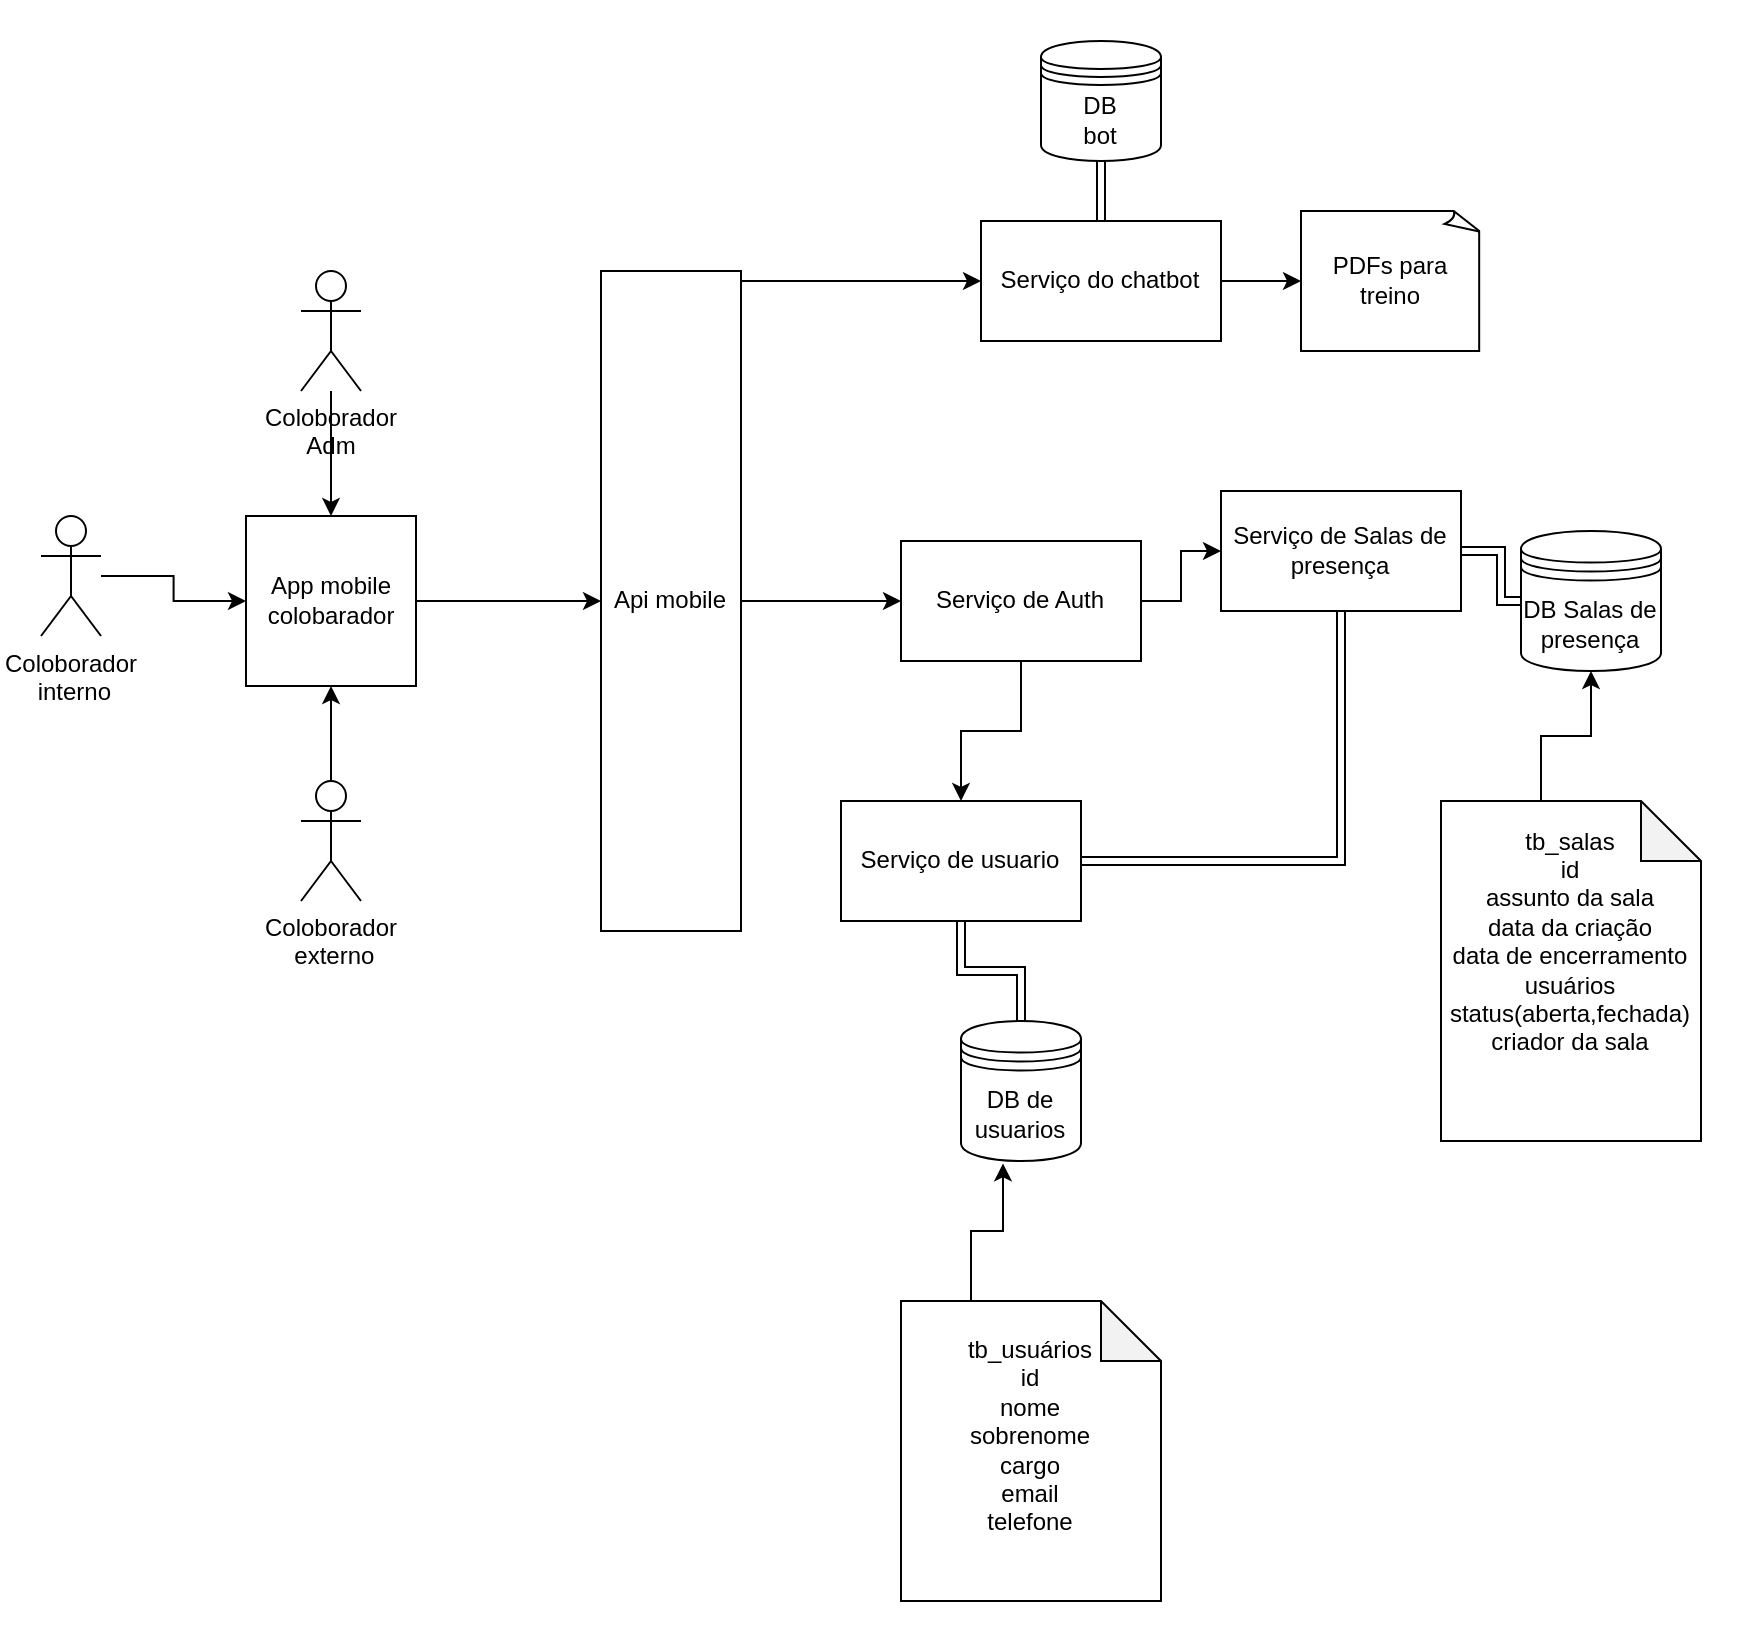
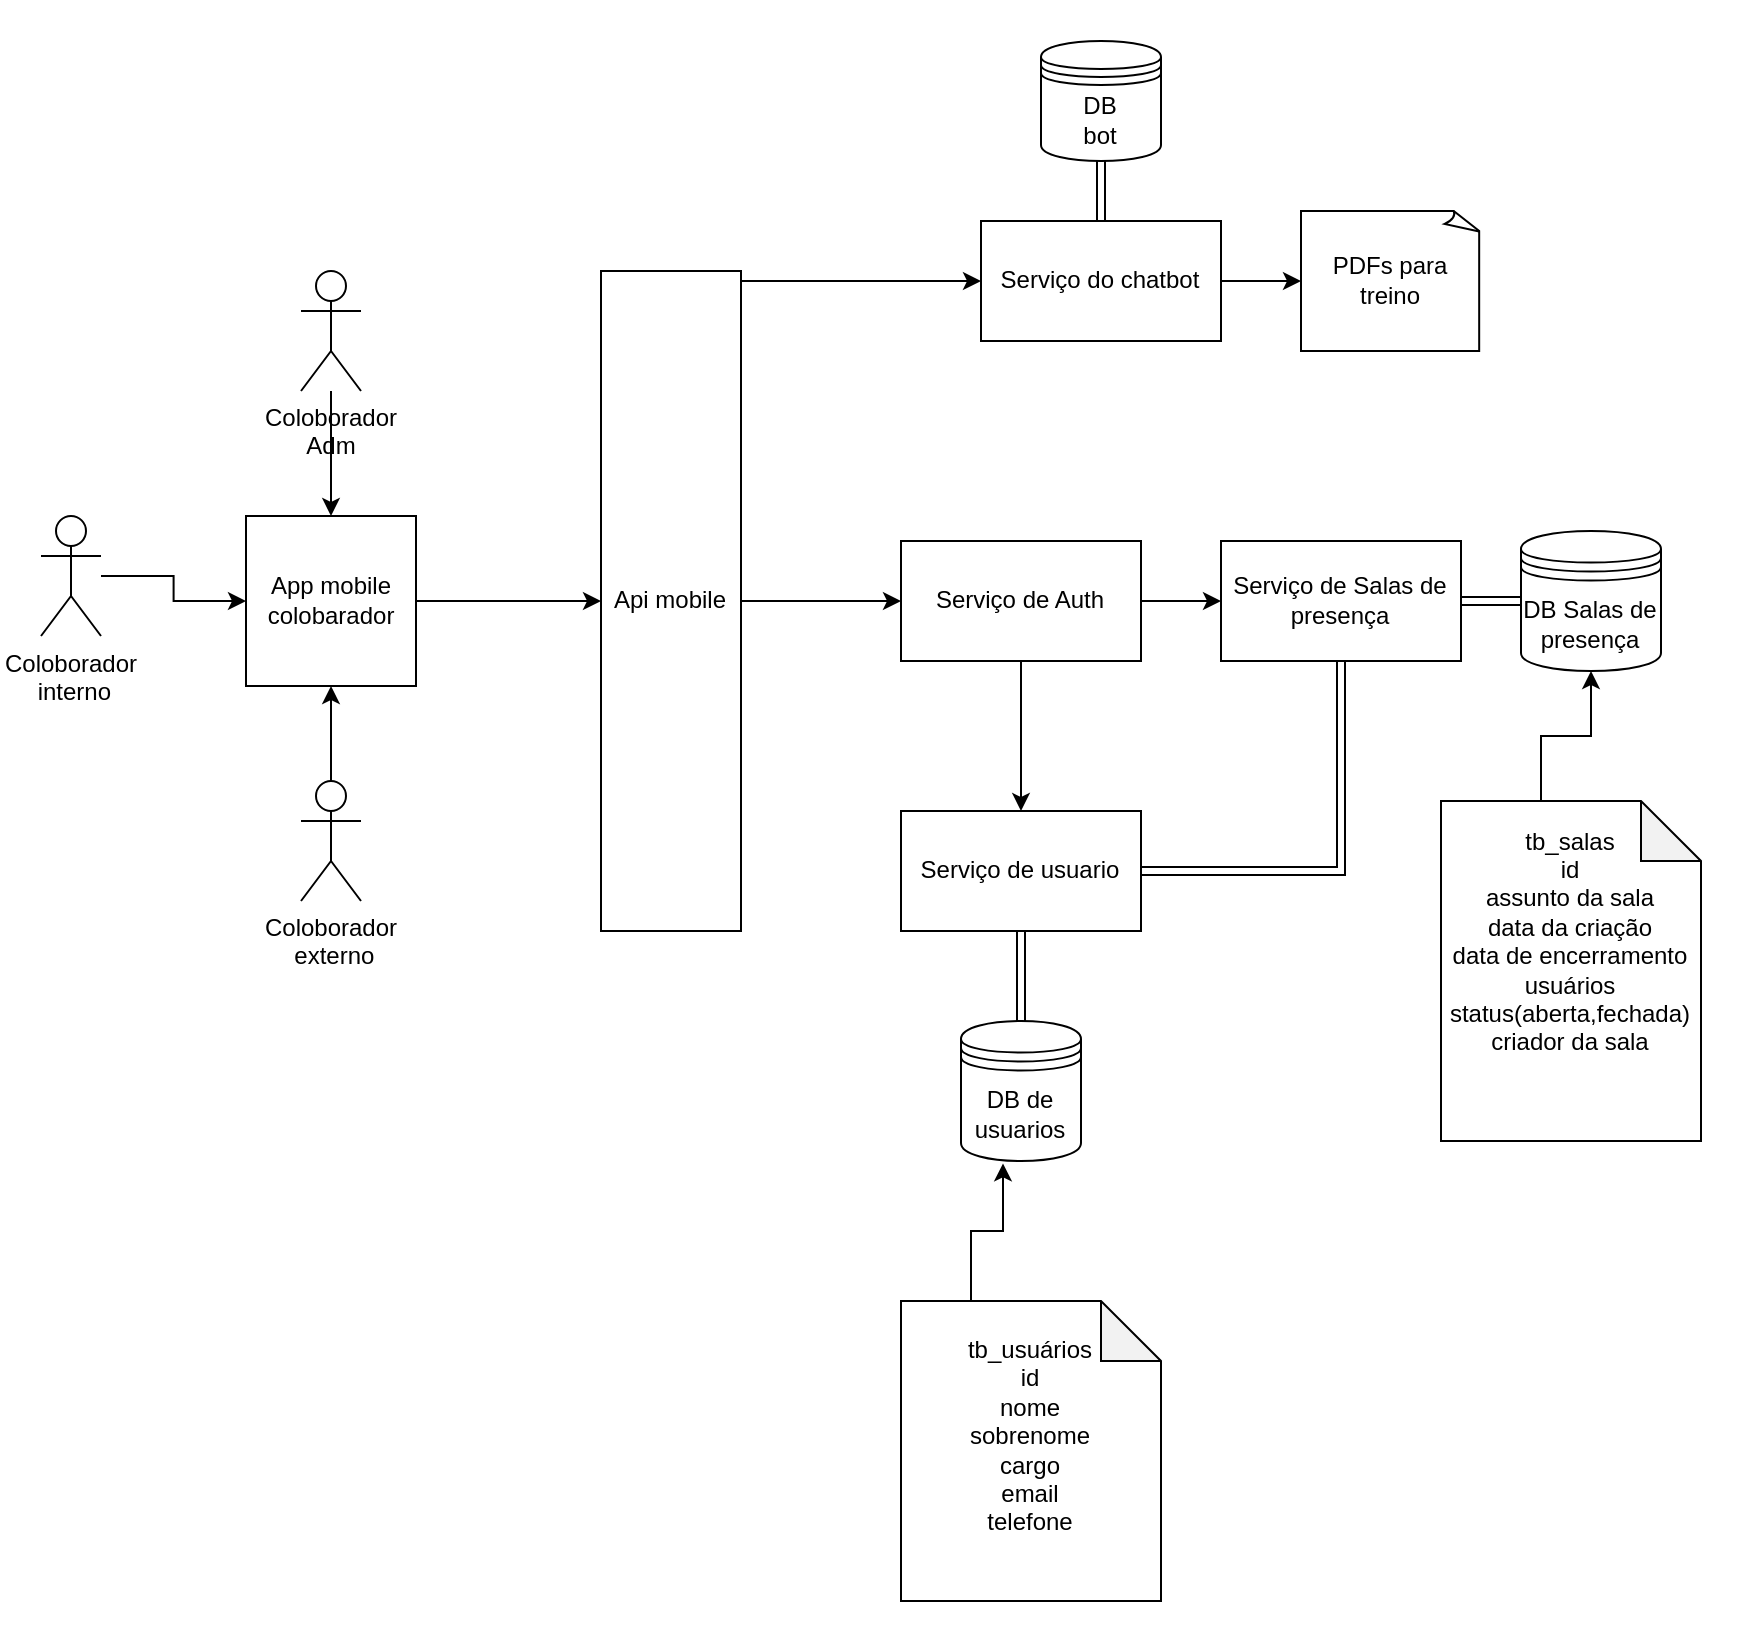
  <mxCell id="0" />
  <mxCell id="1" parent="0" />
  <mxCell id="2" style="edgeStyle=orthogonalEdgeStyle;rounded=0;orthogonalLoop=1;jettySize=auto;html=1;entryX=0;entryY=0.5;entryDx=0;entryDy=0;" parent="1" source="3" target="27" edge="1"><mxGeometry relative="1" as="geometry" /></mxCell>
  <mxCell id="3" value="Coloborador&lt;div&gt;&amp;nbsp;interno&lt;div&gt;&lt;br&gt;&lt;/div&gt;&lt;/div&gt;" style="shape=umlActor;verticalLabelPosition=bottom;verticalAlign=top;html=1;outlineConnect=0;" parent="1" vertex="1"><mxGeometry x="20" y="257.5" width="30" height="60" as="geometry" /></mxCell>
  <mxCell id="4" value="DB de usuarios" style="shape=datastore;whiteSpace=wrap;html=1;" parent="1" vertex="1"><mxGeometry x="480" y="510" width="60" height="70" as="geometry" /></mxCell>
  <mxCell id="5" value="DB Salas de presença" style="shape=datastore;whiteSpace=wrap;html=1;" parent="1" vertex="1"><mxGeometry x="760" y="265" width="70" height="70" as="geometry" /></mxCell>
  <mxCell id="6" value="DB&lt;br&gt;bot" style="shape=datastore;whiteSpace=wrap;html=1;" parent="1" vertex="1"><mxGeometry x="520" y="20" width="60" height="60" as="geometry" /></mxCell>
  <mxCell id="7" style="edgeStyle=orthogonalEdgeStyle;rounded=0;orthogonalLoop=1;jettySize=auto;html=1;entryX=0;entryY=0.5;entryDx=0;entryDy=0;" parent="1" source="9" target="12" edge="1"><mxGeometry relative="1" as="geometry" /></mxCell>
  <mxCell id="8" style="edgeStyle=orthogonalEdgeStyle;rounded=0;orthogonalLoop=1;jettySize=auto;html=1;exitX=1;exitY=0.25;exitDx=0;exitDy=0;entryX=0;entryY=0.5;entryDx=0;entryDy=0;" edge="1" parent="1" source="9" target="14"><mxGeometry relative="1" as="geometry"><Array as="points"><mxPoint x="370" y="140" /></Array></mxGeometry></mxCell>
  <mxCell id="9" value="Api mobile" style="rounded=0;whiteSpace=wrap;html=1;" parent="1" vertex="1"><mxGeometry x="300" y="135" width="70" height="330" as="geometry" /></mxCell>
  <mxCell id="10" style="edgeStyle=orthogonalEdgeStyle;rounded=0;orthogonalLoop=1;jettySize=auto;html=1;exitX=0.5;exitY=1;exitDx=0;exitDy=0;entryX=0.5;entryY=0;entryDx=0;entryDy=0;" parent="1" source="12" target="17" edge="1"><mxGeometry relative="1" as="geometry" /></mxCell>
  <mxCell id="11" style="edgeStyle=orthogonalEdgeStyle;rounded=0;orthogonalLoop=1;jettySize=auto;html=1;exitX=1;exitY=0.5;exitDx=0;exitDy=0;entryX=0;entryY=0.5;entryDx=0;entryDy=0;" parent="1" source="12" target="21" edge="1"><mxGeometry relative="1" as="geometry" /></mxCell>
  <mxCell id="12" value="Serviço de Auth" style="rounded=0;whiteSpace=wrap;html=1;" parent="1" vertex="1"><mxGeometry x="450" y="270" width="120" height="60" as="geometry" /></mxCell>
  <mxCell id="13" style="edgeStyle=orthogonalEdgeStyle;rounded=0;orthogonalLoop=1;jettySize=auto;html=1;entryX=0.5;entryY=1;entryDx=0;entryDy=0;shape=link;" parent="1" source="14" target="6" edge="1"><mxGeometry relative="1" as="geometry" /></mxCell>
  <mxCell id="14" value="Serviço do chatbot" style="rounded=0;whiteSpace=wrap;html=1;" parent="1" vertex="1"><mxGeometry x="490" y="110" width="120" height="60" as="geometry" /></mxCell>
  <mxCell id="15" value="PDFs para treino" style="whiteSpace=wrap;html=1;shape=mxgraph.basic.document" parent="1" vertex="1"><mxGeometry x="650" y="105" width="90" height="70" as="geometry" /></mxCell>
  <mxCell id="16" style="edgeStyle=orthogonalEdgeStyle;rounded=0;orthogonalLoop=1;jettySize=auto;html=1;exitX=1;exitY=0.5;exitDx=0;exitDy=0;entryX=0;entryY=0.5;entryDx=0;entryDy=0;entryPerimeter=0;" parent="1" source="14" target="15" edge="1"><mxGeometry relative="1" as="geometry" /></mxCell>
- <mxCell id="17" value="Serviço de usuario" style="rounded=0;whiteSpace=wrap;html=1;" parent="1" vertex="1"><mxGeometry x="420" y="400" width="120" height="60" as="geometry" /></mxCell>
+ <mxCell id="17" value="Serviço de usuario" style="rounded=0;whiteSpace=wrap;html=1;" parent="1" vertex="1"><mxGeometry x="450" y="405" width="120" height="60" as="geometry" /></mxCell>
  <mxCell id="18" style="edgeStyle=orthogonalEdgeStyle;rounded=0;orthogonalLoop=1;jettySize=auto;html=1;exitX=0.5;exitY=1;exitDx=0;exitDy=0;shape=link;" parent="1" source="17" target="4" edge="1"><mxGeometry relative="1" as="geometry" /></mxCell>
  <mxCell id="19" value="" style="edgeStyle=orthogonalEdgeStyle;rounded=0;orthogonalLoop=1;jettySize=auto;html=1;shape=link;" parent="1" source="21" target="5" edge="1"><mxGeometry relative="1" as="geometry" /></mxCell>
  <mxCell id="20" style="edgeStyle=orthogonalEdgeStyle;rounded=0;orthogonalLoop=1;jettySize=auto;html=1;exitX=0.5;exitY=1;exitDx=0;exitDy=0;entryX=1;entryY=0.5;entryDx=0;entryDy=0;shape=link;" edge="1" parent="1" source="21" target="17"><mxGeometry relative="1" as="geometry" /></mxCell>
- <mxCell id="21" value="Serviço de Salas de presença" style="rounded=0;whiteSpace=wrap;html=1;" parent="1" vertex="1"><mxGeometry x="610" y="245" width="120" height="60" as="geometry" /></mxCell>
+ <mxCell id="21" value="Serviço de Salas de presença" style="rounded=0;whiteSpace=wrap;html=1;" parent="1" vertex="1"><mxGeometry x="610" y="270" width="120" height="60" as="geometry" /></mxCell>
  <mxCell id="22" value="tb_usuários&lt;div&gt;id&lt;/div&gt;&lt;div&gt;nome&lt;div&gt;sobrenome&lt;/div&gt;&lt;div&gt;cargo&lt;/div&gt;&lt;div&gt;&lt;span style=&quot;background-color: initial;&quot;&gt;email&lt;/span&gt;&lt;br&gt;&lt;/div&gt;&lt;div&gt;telefone&lt;/div&gt;&lt;div&gt;&lt;br&gt;&lt;/div&gt;&lt;/div&gt;" style="shape=note;whiteSpace=wrap;html=1;backgroundOutline=1;darkOpacity=0.05;" parent="1" vertex="1"><mxGeometry x="450" y="650" width="130" height="150" as="geometry" /></mxCell>
  <mxCell id="23" style="edgeStyle=orthogonalEdgeStyle;rounded=0;orthogonalLoop=1;jettySize=auto;html=1;exitX=0;exitY=0;exitDx=35;exitDy=0;exitPerimeter=0;entryX=0.35;entryY=1.017;entryDx=0;entryDy=0;entryPerimeter=0;" parent="1" source="22" target="4" edge="1"><mxGeometry relative="1" as="geometry" /></mxCell>
  <mxCell id="24" style="edgeStyle=orthogonalEdgeStyle;rounded=0;orthogonalLoop=1;jettySize=auto;html=1;exitX=0;exitY=0;exitDx=50;exitDy=0;exitPerimeter=0;entryX=0.5;entryY=1;entryDx=0;entryDy=0;" parent="1" source="25" target="5" edge="1"><mxGeometry relative="1" as="geometry" /></mxCell>
  <mxCell id="25" value="tb_salas&lt;div&gt;id&lt;/div&gt;&lt;div&gt;assunto da sala&lt;/div&gt;&lt;div&gt;&lt;div&gt;data da criação&lt;/div&gt;&lt;div&gt;data de encerramento&lt;/div&gt;&lt;div&gt;usuários&lt;br&gt;status(aberta,fechada)&lt;/div&gt;&lt;div&gt;criador da sala&lt;/div&gt;&lt;div&gt;&lt;br&gt;&lt;/div&gt;&lt;div&gt;&lt;br&gt;&lt;/div&gt;&lt;/div&gt;" style="shape=note;whiteSpace=wrap;html=1;backgroundOutline=1;darkOpacity=0.05;" parent="1" vertex="1"><mxGeometry x="720" y="400" width="130" height="170" as="geometry" /></mxCell>
  <mxCell id="26" style="edgeStyle=orthogonalEdgeStyle;rounded=0;orthogonalLoop=1;jettySize=auto;html=1;exitX=1;exitY=0.5;exitDx=0;exitDy=0;entryX=0;entryY=0.5;entryDx=0;entryDy=0;" edge="1" parent="1" source="27" target="9"><mxGeometry relative="1" as="geometry" /></mxCell>
  <mxCell id="27" value="App mobile&lt;br&gt;colobarador" style="whiteSpace=wrap;html=1;aspect=fixed;" parent="1" vertex="1"><mxGeometry x="122.5" y="257.5" width="85" height="85" as="geometry" /></mxCell>
  <mxCell id="28" style="edgeStyle=orthogonalEdgeStyle;rounded=0;orthogonalLoop=1;jettySize=auto;html=1;exitX=0.5;exitY=0;exitDx=0;exitDy=0;exitPerimeter=0;entryX=0.5;entryY=1;entryDx=0;entryDy=0;" edge="1" parent="1" source="29" target="27"><mxGeometry relative="1" as="geometry" /></mxCell>
  <mxCell id="29" value="Coloborador&lt;div&gt;&amp;nbsp;externo&lt;/div&gt;" style="shape=umlActor;verticalLabelPosition=bottom;verticalAlign=top;html=1;outlineConnect=0;" vertex="1" parent="1"><mxGeometry x="150" y="390" width="30" height="60" as="geometry" /></mxCell>
  <mxCell id="30" style="edgeStyle=orthogonalEdgeStyle;rounded=0;orthogonalLoop=1;jettySize=auto;html=1;entryX=0.5;entryY=0;entryDx=0;entryDy=0;" edge="1" parent="1" source="31" target="27"><mxGeometry relative="1" as="geometry" /></mxCell>
  <mxCell id="31" value="Coloborador&lt;div&gt;Adm&lt;div&gt;&lt;br&gt;&lt;/div&gt;&lt;/div&gt;" style="shape=umlActor;verticalLabelPosition=bottom;verticalAlign=top;html=1;outlineConnect=0;" vertex="1" parent="1"><mxGeometry x="150" y="135" width="30" height="60" as="geometry" /></mxCell>
